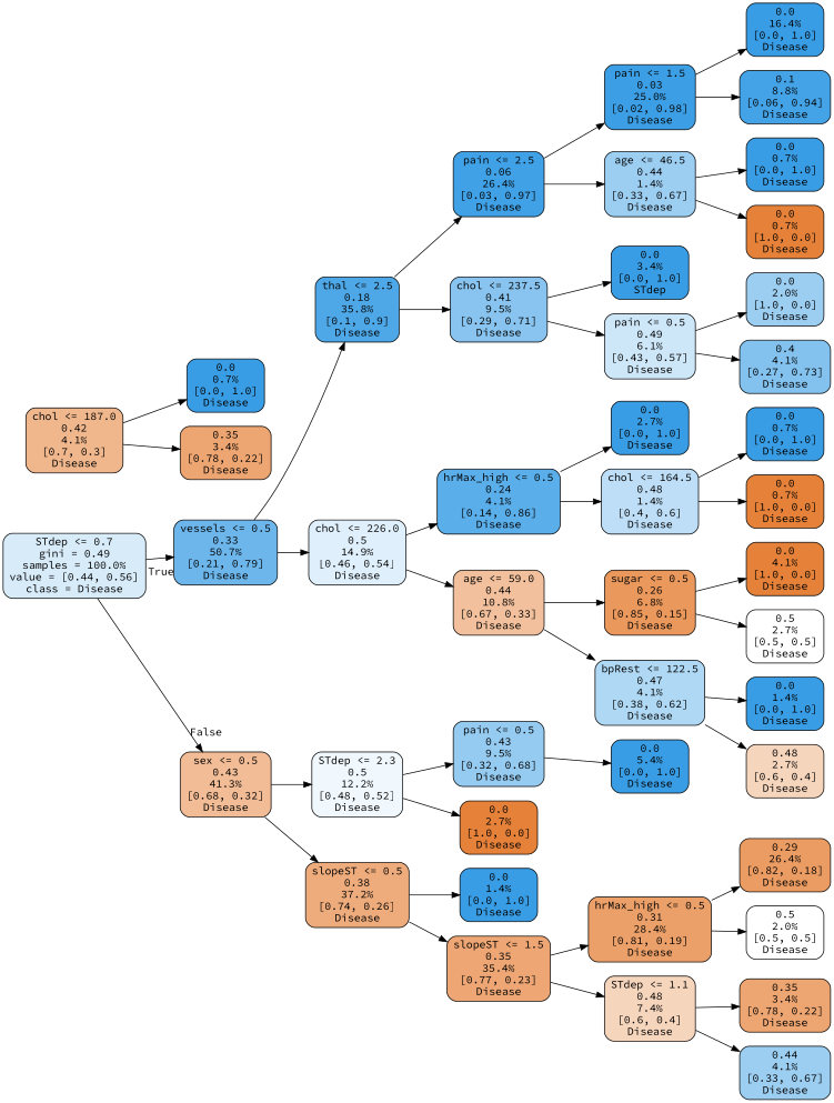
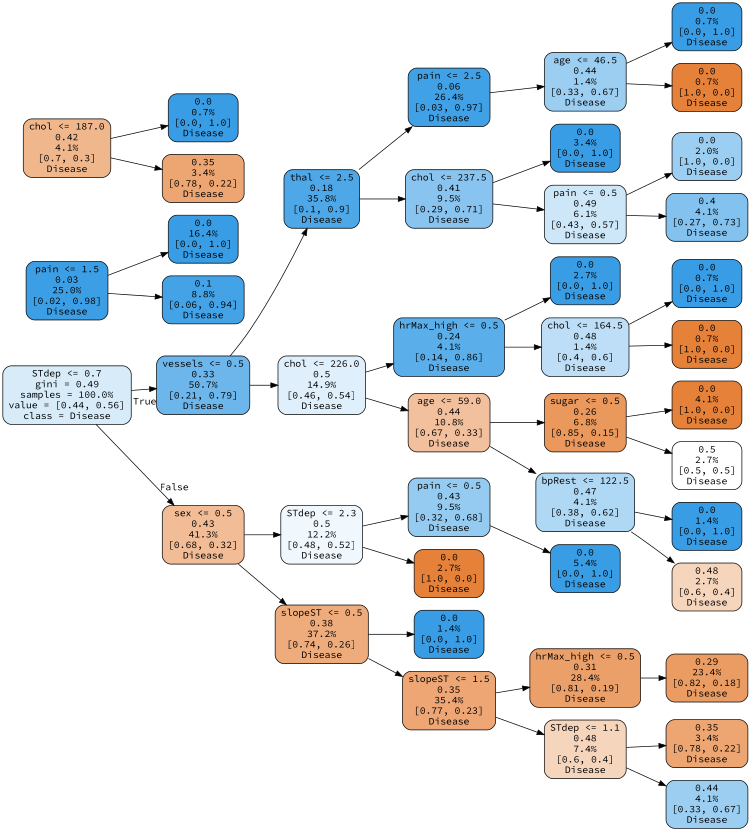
  digraph {
    fontname="Source Code Pro"
    rankdir=LR
    node [color=black fillcolor="#399de5ff" fontname="Source Code Pro" shape=box style="filled, rounded"]
    edge [fontname="Source Code Pro"]
    n1 [fillcolor="#399de533" label="STdep <= 0.7\ngini = 0.49\nsamples = 100.0%\nvalue = [0.44, 0.56]\nclass = Disease"]
    n2 [fillcolor="#399de5bd" label="vessels <= 0.5\n0.33\n50.7%\n[0.21, 0.79]\nDisease"]
    n3 [fillcolor="#e5813987" label="sex <= 0.5\n0.43\n41.3%\n[0.68, 0.32]\nDisease"]
    n4 [fillcolor="#399de5e3" label="thal <= 2.5\n0.18\n35.8%\n[0.1, 0.9]\nDisease"]
    n5 [fillcolor="#399de528" label="chol <= 226.0\n0.5\n14.9%\n[0.46, 0.54]\nDisease"]
    n6 [fillcolor="#399de511" label="STdep <= 2.3\n0.5\n12.2%\n[0.48, 0.52]\nDisease"]
    n7 [fillcolor="#e58139a7" label="slopeST <= 0.5\n0.38\n37.2%\n[0.74, 0.26]\nDisease"]
    n8 [fillcolor="#399de5f6" label="pain <= 2.5\n0.06\n26.4%\n[0.03, 0.97]\nDisease"]
    n9 [fillcolor="#399de599" label="chol <= 237.5\n0.41\n9.5%\n[0.29, 0.71]\nDisease"]
    n10 [fillcolor="#399de5d4" label="hrMax_high <= 0.5\n0.24\n4.1%\n[0.14, 0.86]\nDisease"]
    n11 [fillcolor="#e581397f" label="age <= 59.0\n0.44\n10.8%\n[0.67, 0.33]\nDisease"]
    n12 [fillcolor="#399de5fb" label="pain <= 1.5\n0.03\n25.0%\n[0.02, 0.98]\nDisease"]
    n13 [fillcolor="#399de57f" label="age <= 46.5\n0.44\n1.4%\n[0.33, 0.67]\nDisease"]
-   n14 [label="0.0\n3.4%\n[0.0, 1.0]\nSTdep"]
+   n14 [label="0.0\n3.4%\n[0.0, 1.0]\nDisease"]
    n15 [fillcolor="#399de540" label="pain <= 0.5\n0.49\n6.1%\n[0.43, 0.57]\nDisease"]
    n16 [label="0.0\n16.4%\n[0.0, 1.0]\nDisease"]
    n17 [fillcolor="#399de5f0" label="0.1\n8.8%\n[0.06, 0.94]\nDisease"]
    n18 [label="0.0\n0.7%\n[0.0, 1.0]\nDisease"]
    n19 [fillcolor="#e58139ff" label="0.0\n0.7%\n[1.0, 0.0]\nDisease"]
    n20 [fillcolor="#399de57f" label="0.0\n2.0%\n[1.0, 0.0]\nDisease"]
    n21 [fillcolor="#399de59f" label="0.4\n4.1%\n[0.27, 0.73]\nDisease"]
    n22 [label="0.0\n2.7%\n[0.0, 1.0]\nDisease"]
    n23 [fillcolor="#399de555" label="chol <= 164.5\n0.48\n1.4%\n[0.4, 0.6]\nDisease"]
    n24 [fillcolor="#e58139d1" label="sugar <= 0.5\n0.26\n6.8%\n[0.85, 0.15]\nDisease"]
    n25 [fillcolor="#399de566" label="bpRest <= 122.5\n0.47\n4.1%\n[0.38, 0.62]\nDisease"]
    n26 [label="0.0\n0.7%\n[0.0, 1.0]\nDisease"]
    n27 [fillcolor="#e58139ff" label="0.0\n0.7%\n[1.0, 0.0]\nDisease"]
    n28 [fillcolor="#e58139ff" label="0.0\n4.1%\n[1.0, 0.0]\nDisease"]
    n29 [fillcolor="#e5813900" label="0.5\n2.7%\n[0.5, 0.5]\nDisease"]
    n30 [label="0.0\n1.4%\n[0.0, 1.0]\nDisease"]
    n31 [fillcolor="#e5813955" label="0.48\n2.7%\n[0.6, 0.4]\nDisease"]
    n32 [fillcolor="#399de588" label="pain <= 0.5\n0.43\n9.5%\n[0.32, 0.68]\nDisease"]
    n33 [fillcolor="#e58139ff" label="0.0\n2.7%\n[1.0, 0.0]\nDisease"]
    n34 [label="0.0\n1.4%\n[0.0, 1.0]\nDisease"]
    n35 [fillcolor="#e58139b3" label="slopeST <= 1.5\n0.35\n35.4%\n[0.77, 0.23]\nDisease"]
    n36 [label="0.0\n5.4%\n[0.0, 1.0]\nDisease"]
    n37 [fillcolor="#e5813992" label="chol <= 187.0\n0.42\n4.1%\n[0.7, 0.3]\nDisease"]
    n38 [label="0.0\n0.7%\n[0.0, 1.0]\nDisease"]
    n39 [fillcolor="#e58139b6" label="0.35\n3.4%\n[0.78, 0.22]\nDisease"]
    n40 [fillcolor="#e58139c1" label="hrMax_high <= 0.5\n0.31\n28.4%\n[0.81, 0.19]\nDisease"]
    n41 [fillcolor="#e5813955" label="STdep <= 1.1\n0.48\n7.4%\n[0.6, 0.4]\nDisease"]
-   n42 [fillcolor="#e58139c8" label="0.29\n26.4%\n[0.82, 0.18]\nDisease"]
-   n43 [fillcolor="#e5813900" label="0.5\n2.0%\n[0.5, 0.5]\nDisease"]
+   n42 [fillcolor="#e58139c8" label="0.29\n23.4%\n[0.82, 0.18]\nDisease"]
    n44 [fillcolor="#e58139b6" label="0.35\n3.4%\n[0.78, 0.22]\nDisease"]
    n45 [fillcolor="#399de57f" label="0.44\n4.1%\n[0.33, 0.67]\nDisease"]
    n1 -> n2 [headlabel=True labelangle=45 labeldistance=2.5]
    n1 -> n3 [headlabel=False labelangle=-45 labeldistance=2.5]
    n2 -> n4
    n2 -> n5
    n3 -> n6
    n3 -> n7
    n4 -> n8
    n4 -> n9
    n5 -> n10
    n5 -> n11
    n6 -> n32
    n6 -> n33
    n7 -> n34
    n7 -> n35
-   n8 -> n12
    n8 -> n13
    n9 -> n14
    n9 -> n15
    n10 -> n22
    n10 -> n23
    n11 -> n24
    n11 -> n25
    n12 -> n16
    n12 -> n17
    n13 -> n18
    n13 -> n19
    n15 -> n20
    n15 -> n21
    n23 -> n26
    n23 -> n27
    n24 -> n28
    n24 -> n29
    n25 -> n30
    n25 -> n31
    n32 -> n36
    n35 -> n40
    n35 -> n41
    n37 -> n38
    n37 -> n39
    n40 -> n42
-   n40 -> n43
    n41 -> n44
    n41 -> n45
  }
